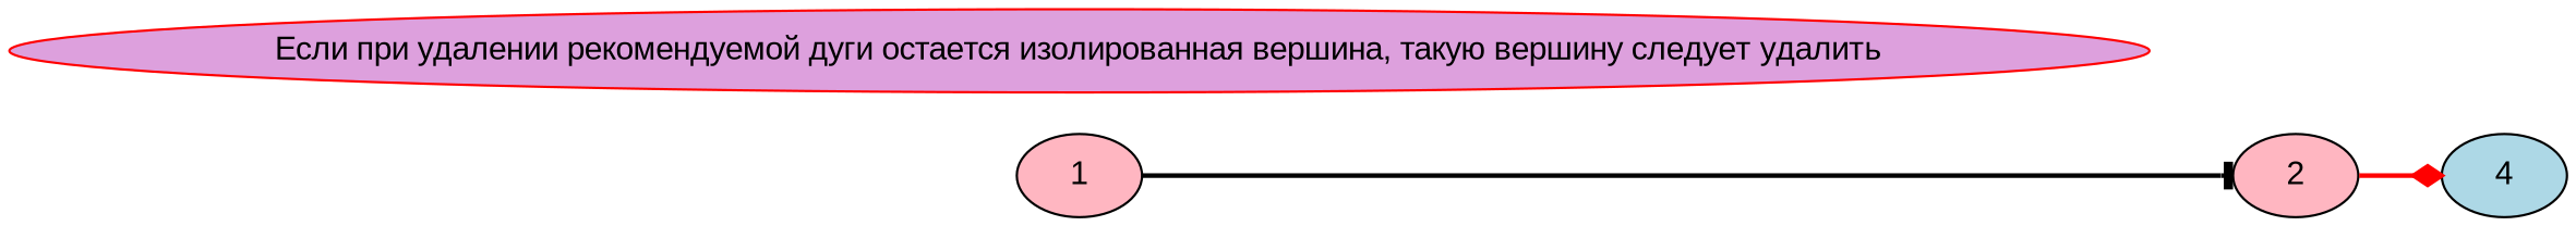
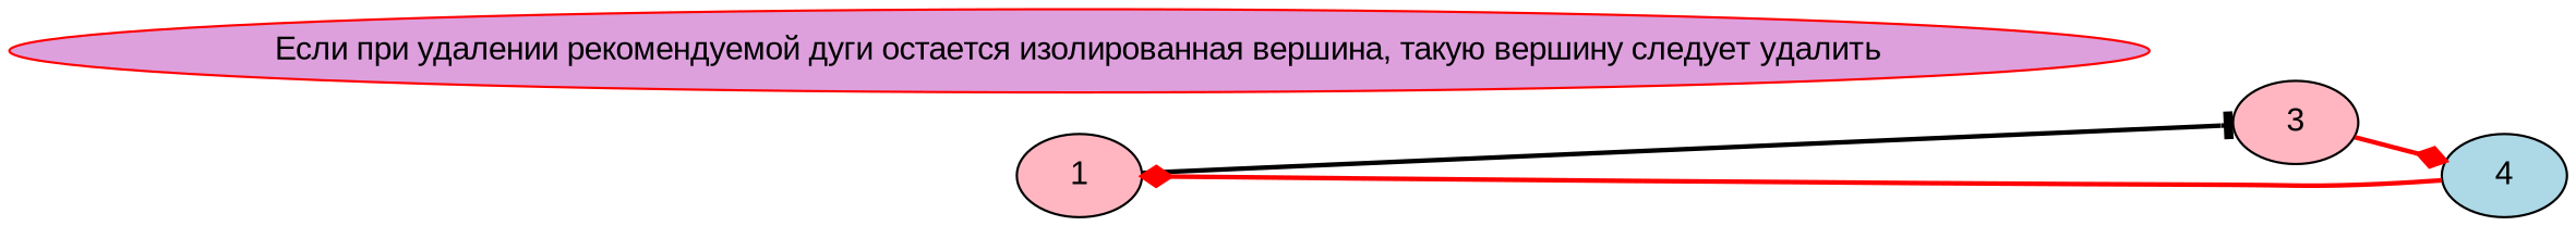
  digraph {
    fontname="Liberation Sans"
    rankdir=LR
    node [fillcolor=lightpink fontname="Liberation Sans" style=filled]
    edge [arrowhead=diamond fontname="Liberation Sans" style=bold color=red]
    1
-   2
+   2 [label=3]
    4 [fillcolor=lightblue]
    n4 [color=red fillcolor=plum label="Если при удалении рекомендуемой дуги остается изолированная вершина, такую вершину следует удалить"]
    1 -> 2 [arrowhead=tee color=""]
    2 -> 4
+   4 -> 1
  }
